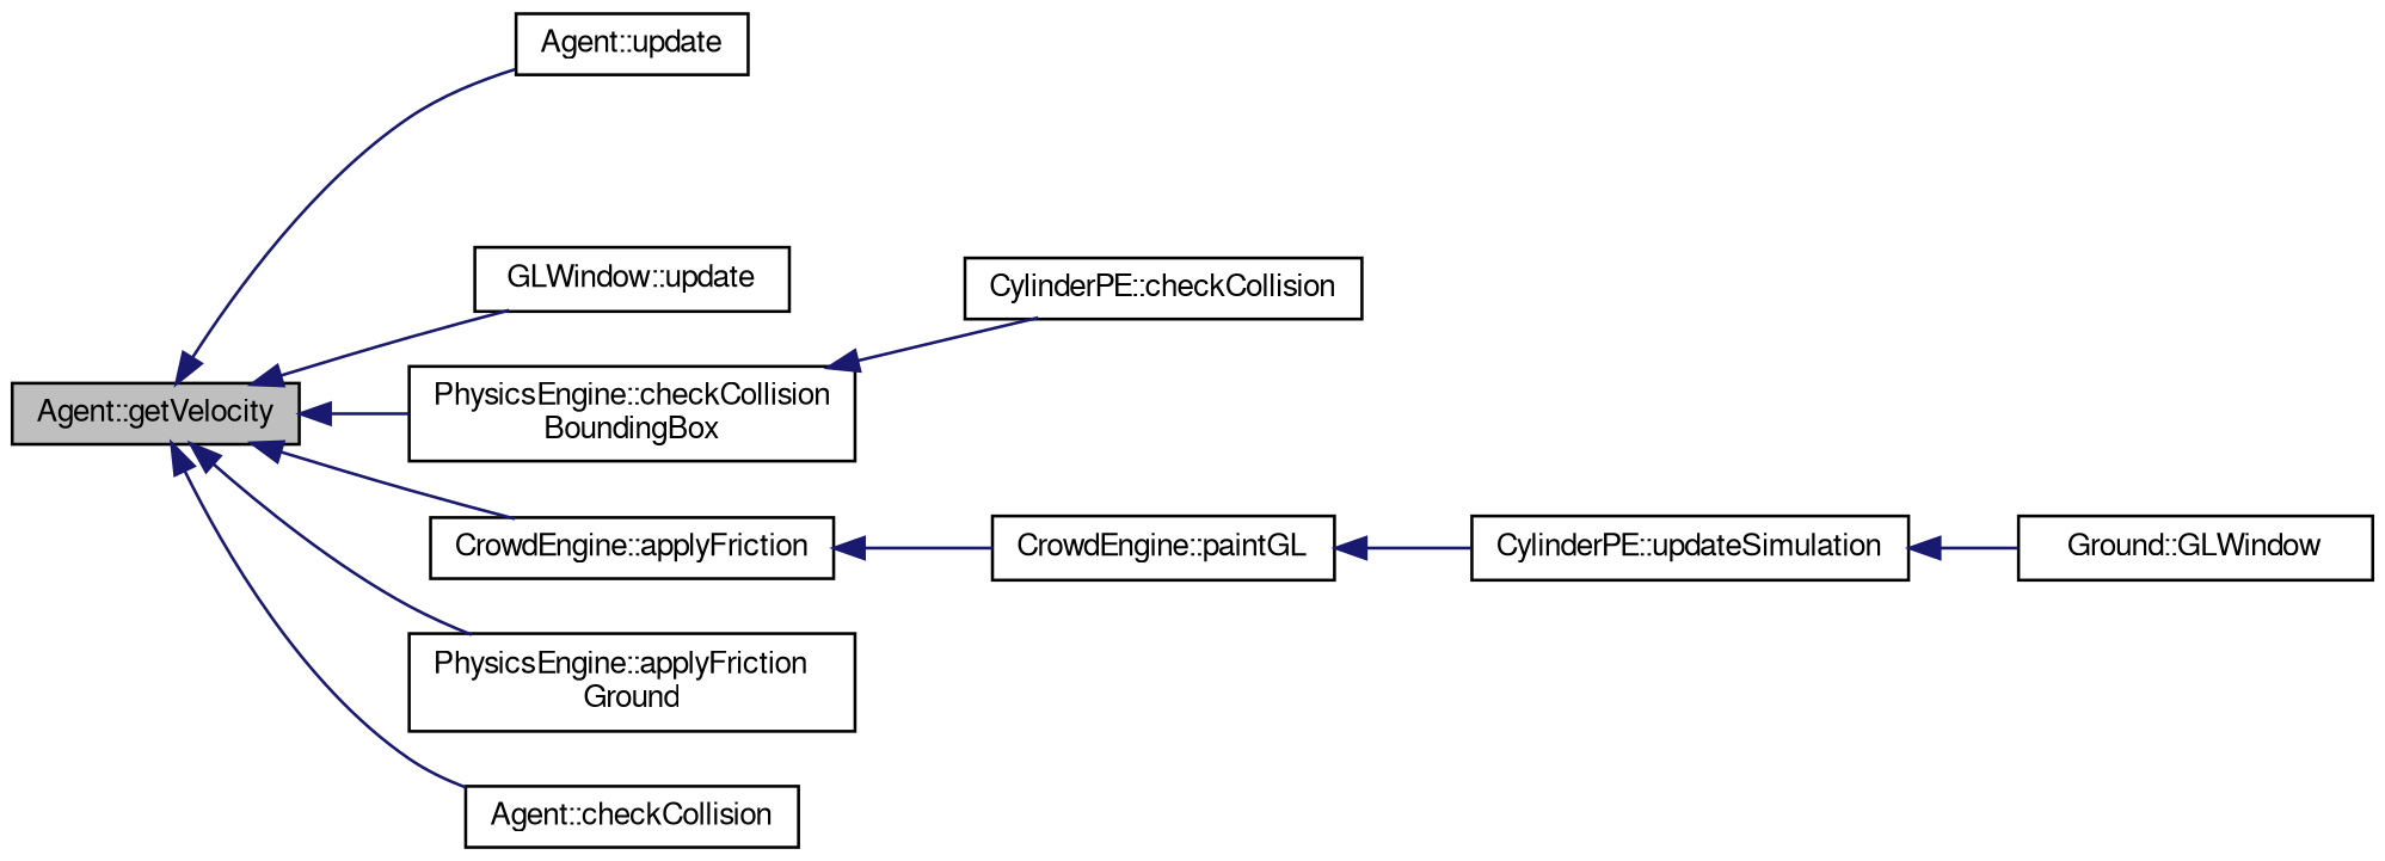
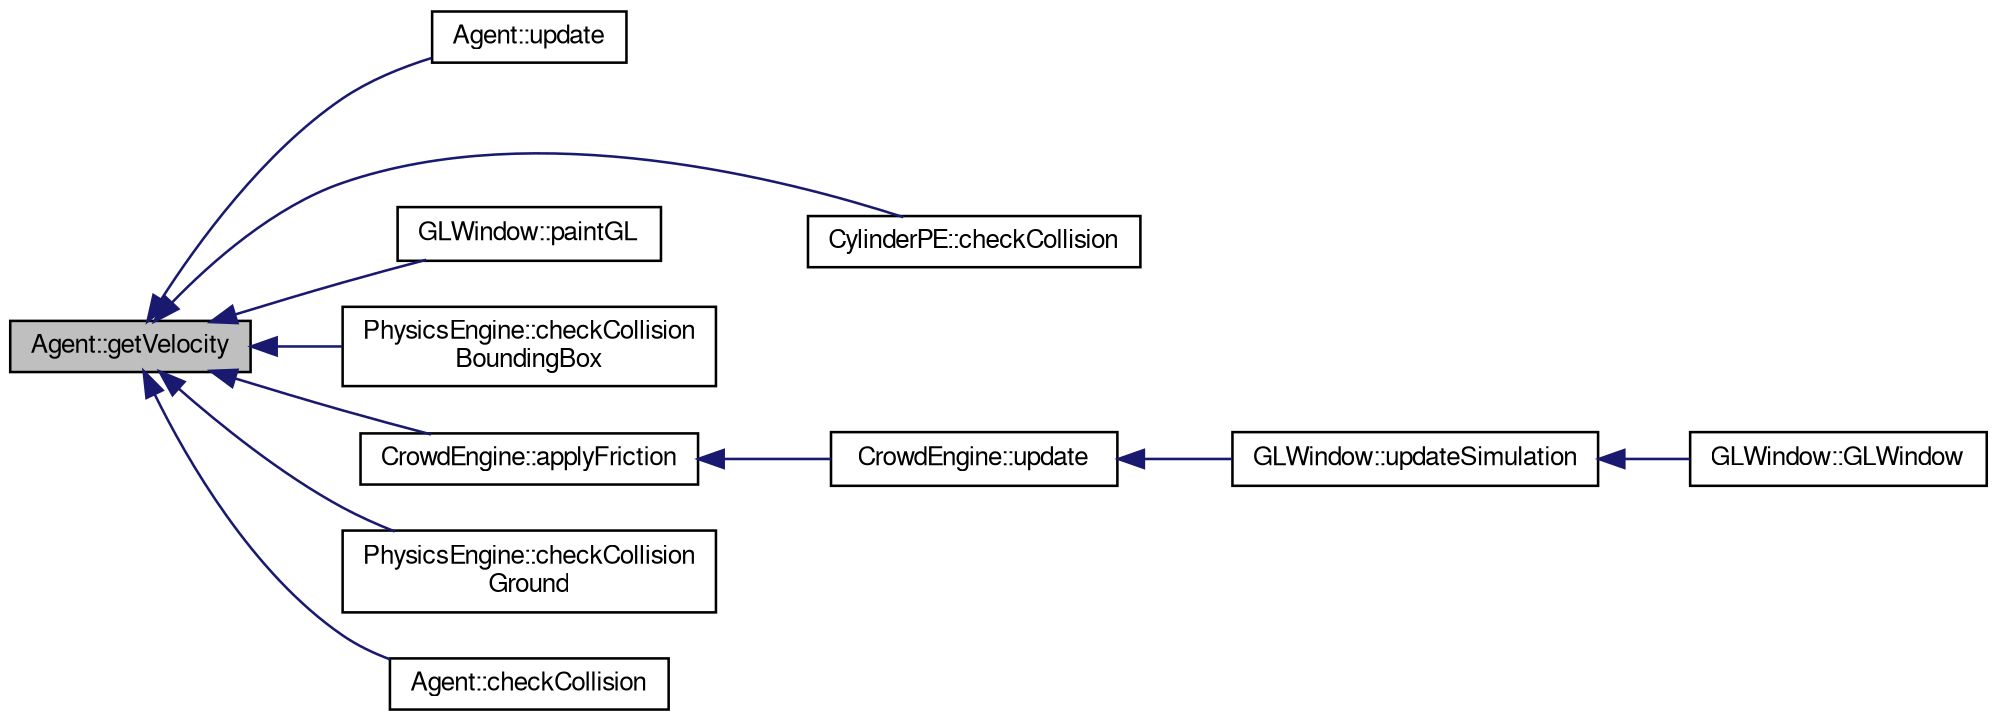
  digraph {
    rankdir=LR
    node [color=black fillcolor=white fontname=FreeSans fontsize=10 shape=record style=filled]
    edge [color=midnightblue dir=back fontname=FreeSans fontsize=10 labelfontname=FreeSans labelfontsize=10 style=solid]
    n1 [fillcolor=grey75 fontcolor=black height=0.2 label="Agent::getVelocity" width=0.4]
    n2 [height=0.2 label="Agent::update" width=0.4]
    n3 [height=0.2 label="CylinderPE::checkCollision" width=0.4]
-   n4 [height=0.2 label="GLWindow::update" width=0.4]
+   n4 [height=0.2 label="GLWindow::paintGL" width=0.4]
    n5 [height=0.2 label="PhysicsEngine::checkCollision\lBoundingBox" width=0.4]
    n6 [height=0.2 label="CrowdEngine::applyFriction" width=0.4]
-   n7 [height=0.2 label="PhysicsEngine::applyFriction\lGround" width=0.4]
+   n7 [height=0.2 label="PhysicsEngine::checkCollision\lGround" width=0.4]
    n8 [height=0.2 label="Agent::checkCollision" width=0.4]
-   n9 [height=0.2 label="CrowdEngine::paintGL" width=0.4]
-   n10 [height=0.2 label="CylinderPE::updateSimulation" width=0.4]
-   n11 [height=0.2 label="Ground::GLWindow" width=0.4]
+   n9 [height=0.2 label="CrowdEngine::update" width=0.4]
+   n10 [height=0.2 label="GLWindow::updateSimulation" width=0.4]
+   n11 [height=0.2 label="GLWindow::GLWindow" width=0.4]
    n1 -> n2
-   n5 -> n3
+   n1 -> n3
    n1 -> n4
    n1 -> n5
    n1 -> n6
    n1 -> n7
    n1 -> n8
    n6 -> n9
    n9 -> n10
    n10 -> n11
  }
